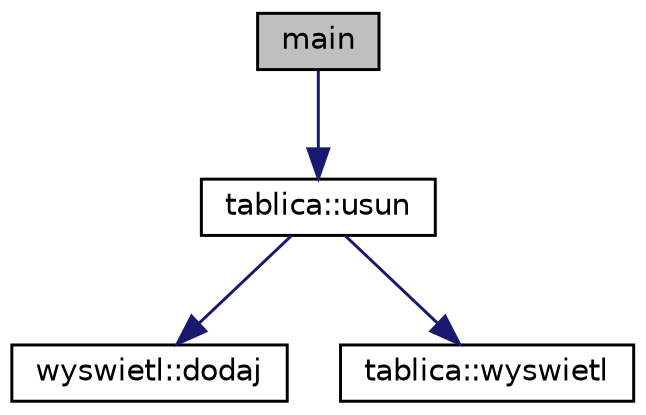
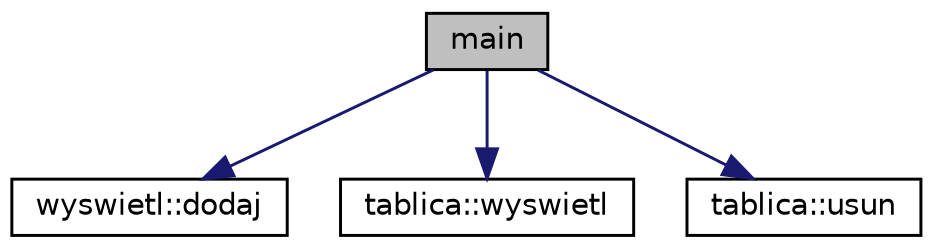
  digraph {
    rankdir=TB
    node [color=black fillcolor=white fontname=Helvetica fontsize=10 shape=record style=filled]
    edge [color=midnightblue fontname=Helvetica fontsize=10 labelfontname=Helvetica labelfontsize=10 style=solid]
    n1 [fillcolor=grey75 fontcolor=black height=0.2 label=main width=0.4]
    n2 [height=0.2 label="wyswietl::dodaj" width=0.4]
    n3 [height=0.2 label="tablica::wyswietl" width=0.4]
    n4 [height=0.2 label="tablica::usun" width=0.4]
-   n4 -> n2
-   n4 -> n3
+   n1 -> n2
+   n1 -> n3
    n1 -> n4
  }
